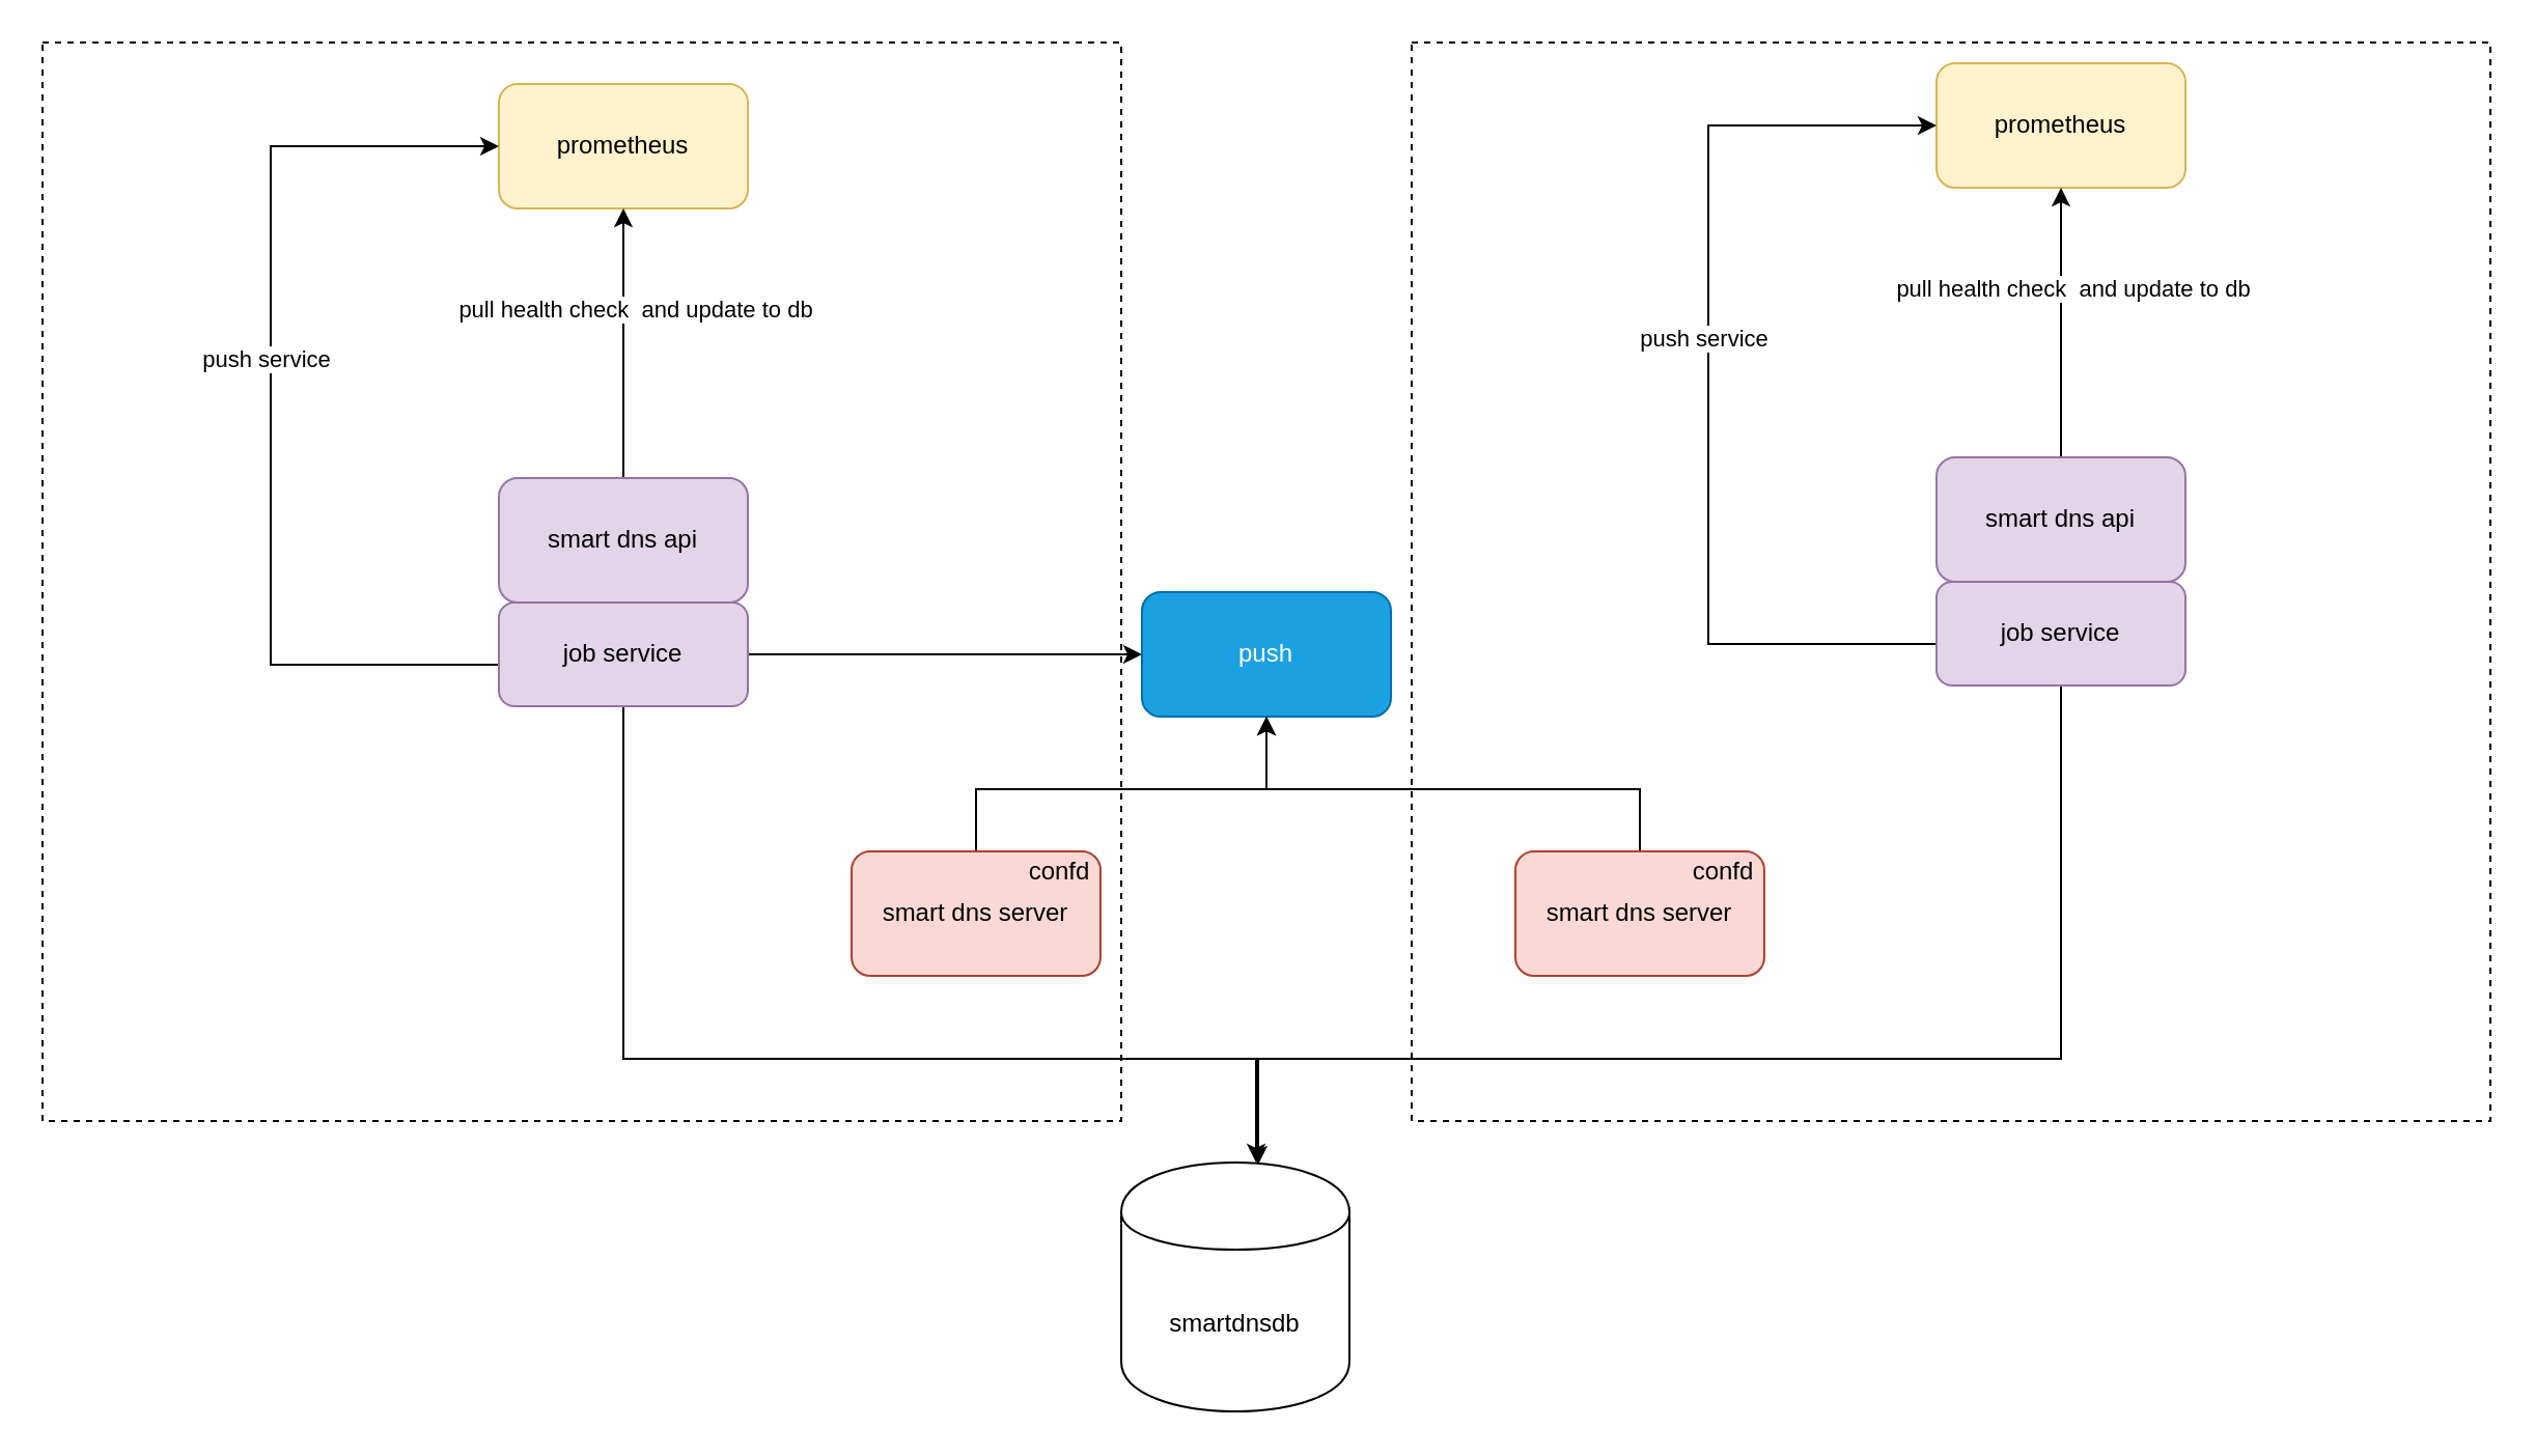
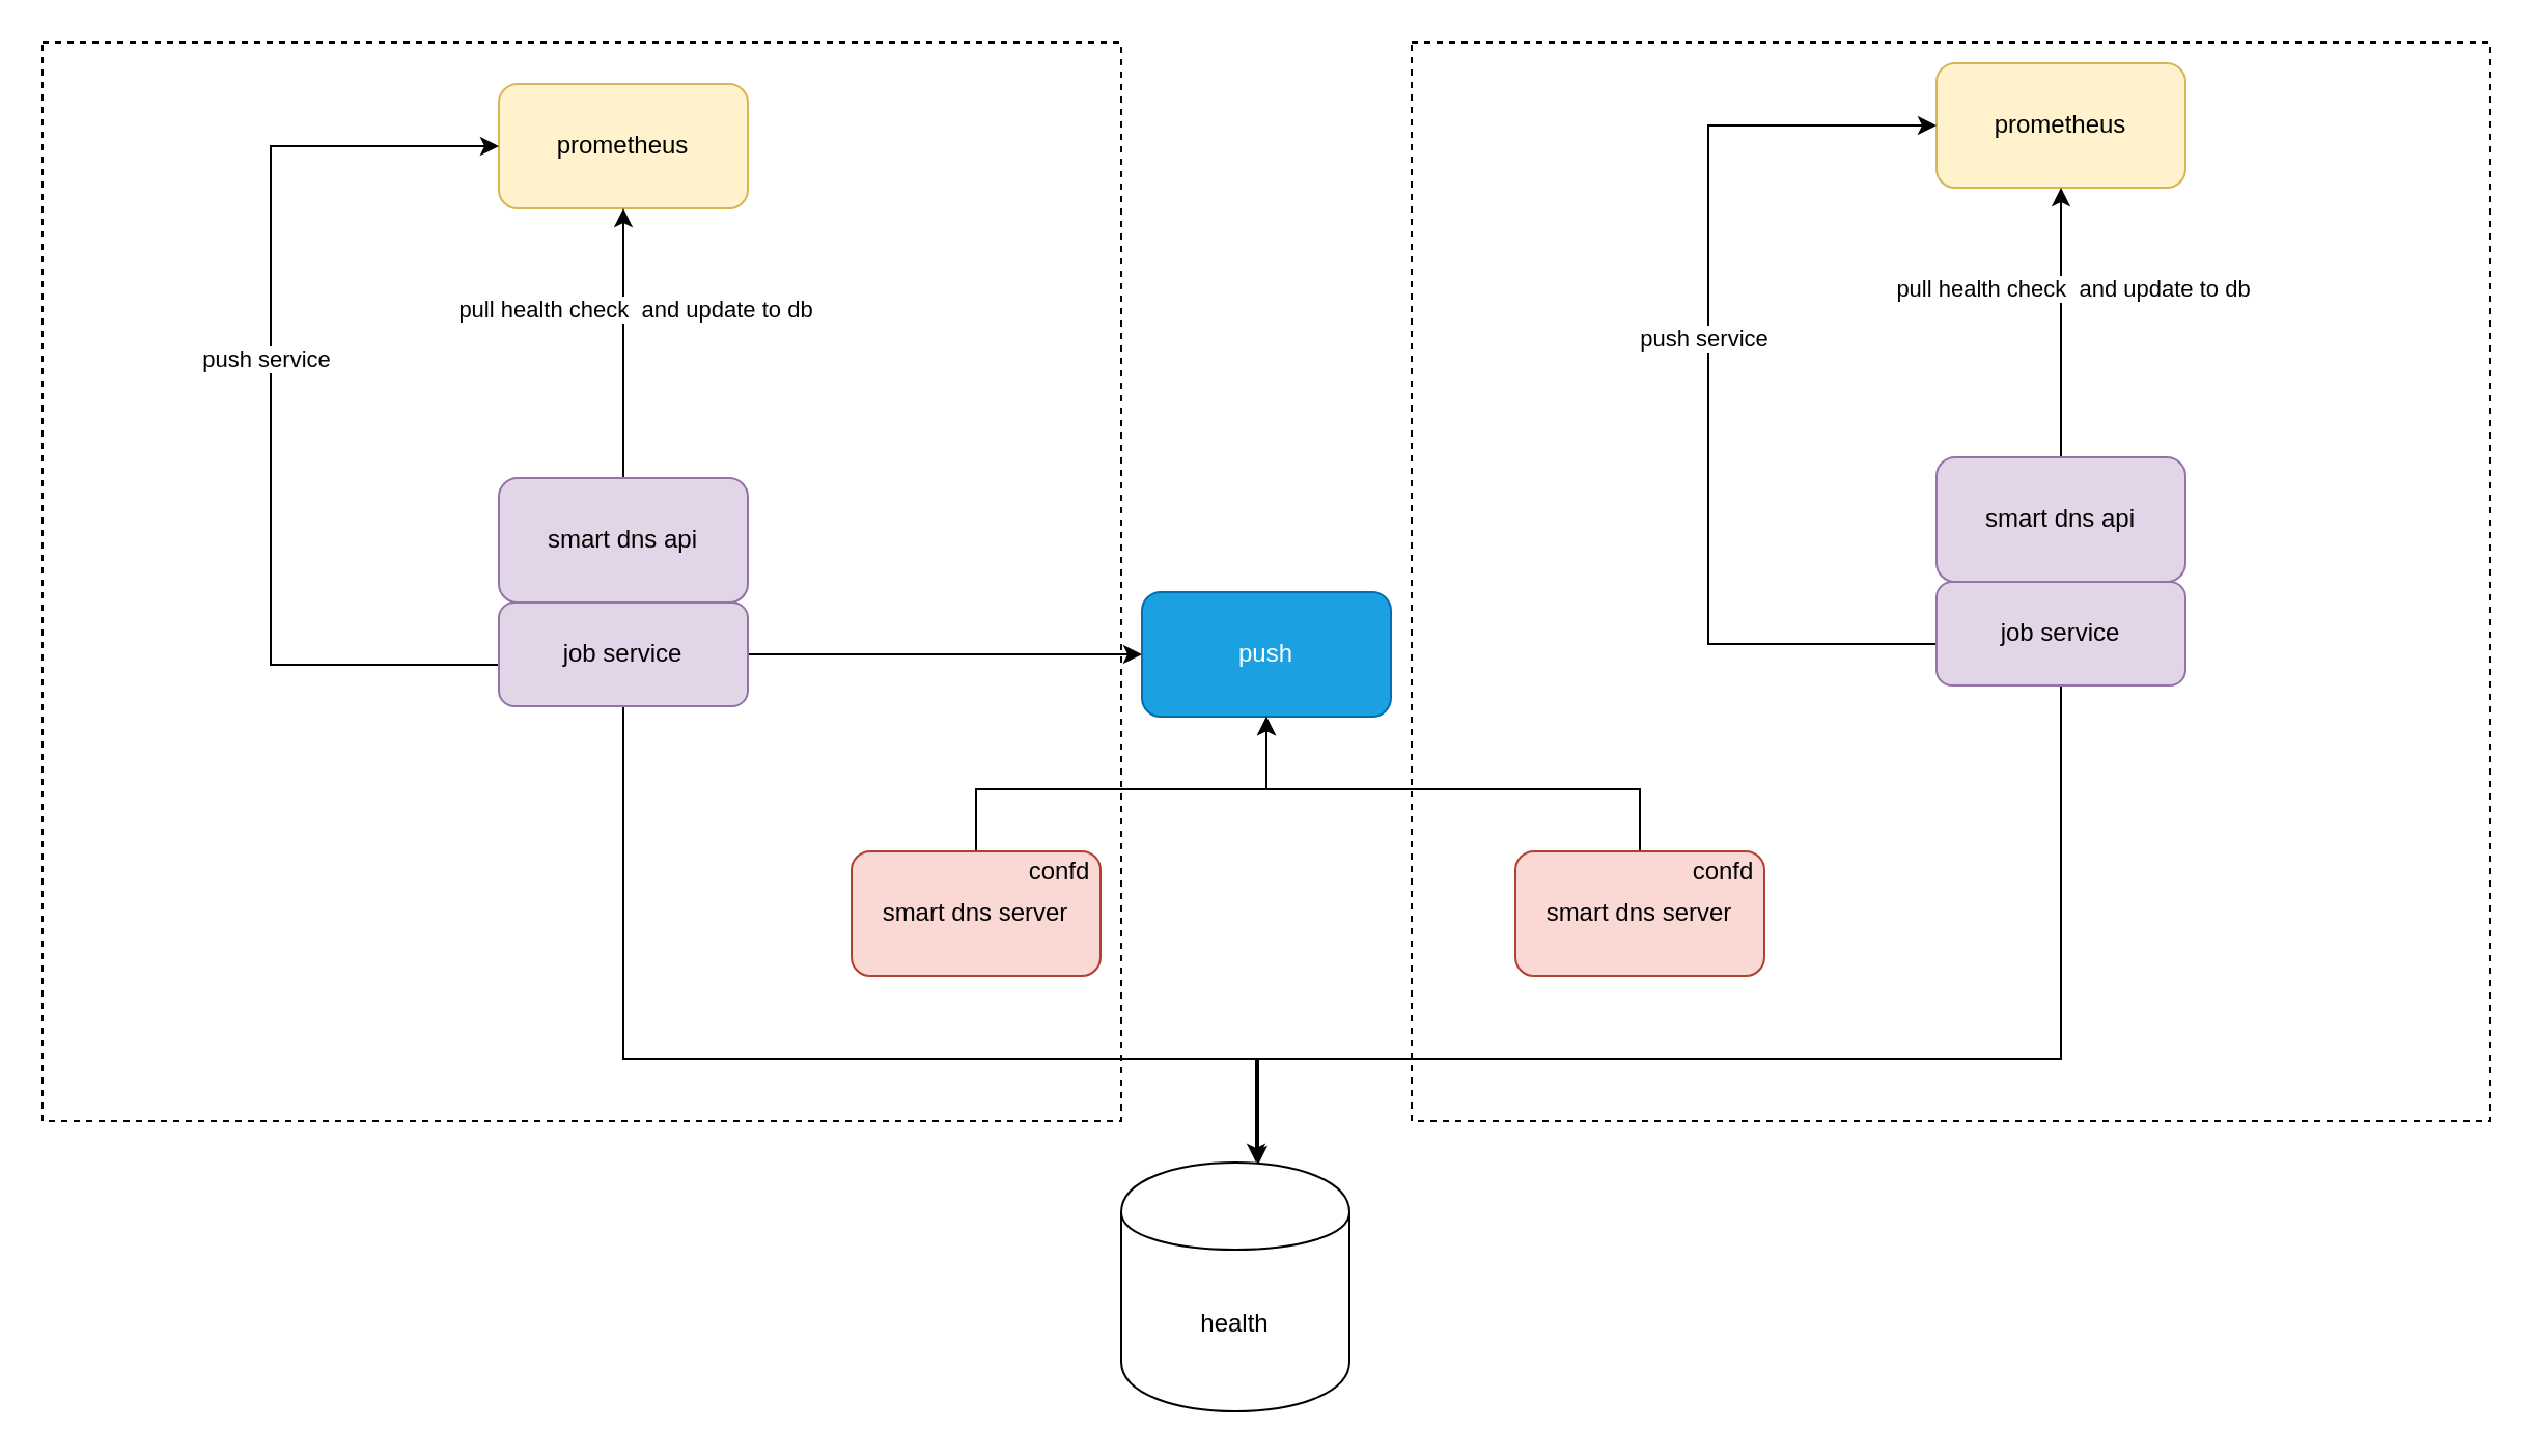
  <mxCell id="0" />
  <mxCell id="1" parent="0" />
  <mxCell id="2" value="" style="whiteSpace=wrap;html=1;aspect=fixed;dashed=1;shadow=0;fillColor=none;" parent="1" vertex="1"><mxGeometry x="680" y="20" width="520" height="520" as="geometry" /></mxCell>
  <mxCell id="3" value="prometheus" style="rounded=1;whiteSpace=wrap;html=1;fillColor=#fff2cc;strokeColor=#d6b656;" parent="1" vertex="1"><mxGeometry x="240" y="40" width="120" height="60" as="geometry" /></mxCell>
  <mxCell id="4" style="edgeStyle=orthogonalEdgeStyle;rounded=0;orthogonalLoop=1;jettySize=auto;html=1;" parent="1" source="6" target="3" edge="1"><mxGeometry relative="1" as="geometry" /></mxCell>
  <mxCell id="5" value="pull health check&amp;nbsp; and update to db" style="edgeLabel;html=1;align=center;verticalAlign=middle;resizable=0;points=[];" parent="4" vertex="1" connectable="0"><mxGeometry x="0.262" y="-5" relative="1" as="geometry"><mxPoint as="offset" /></mxGeometry></mxCell>
  <mxCell id="6" value="smart dns api" style="rounded=1;whiteSpace=wrap;html=1;fillColor=#e1d5e7;strokeColor=#9673a6;" parent="1" vertex="1"><mxGeometry x="240" y="230" width="120" height="60" as="geometry" /></mxCell>
  <mxCell id="7" style="edgeStyle=orthogonalEdgeStyle;rounded=0;orthogonalLoop=1;jettySize=auto;html=1;exitX=0;exitY=0.5;exitDx=0;exitDy=0;entryX=0;entryY=0.5;entryDx=0;entryDy=0;" parent="1" source="11" target="3" edge="1"><mxGeometry relative="1" as="geometry"><Array as="points"><mxPoint x="130" y="320" /><mxPoint x="130" y="70" /></Array></mxGeometry></mxCell>
  <mxCell id="8" value="push service" style="edgeLabel;html=1;align=center;verticalAlign=middle;resizable=0;points=[];" parent="7" vertex="1" connectable="0"><mxGeometry x="0.106" y="3" relative="1" as="geometry"><mxPoint as="offset" /></mxGeometry></mxCell>
  <mxCell id="9" style="edgeStyle=orthogonalEdgeStyle;rounded=0;orthogonalLoop=1;jettySize=auto;html=1;exitX=1;exitY=0.5;exitDx=0;exitDy=0;entryX=0;entryY=0.5;entryDx=0;entryDy=0;" parent="1" source="11" target="12" edge="1"><mxGeometry relative="1" as="geometry" /></mxCell>
  <mxCell id="10" style="edgeStyle=orthogonalEdgeStyle;rounded=0;orthogonalLoop=1;jettySize=auto;html=1;" parent="1" source="11" edge="1"><mxGeometry relative="1" as="geometry"><mxPoint x="605" y="560" as="targetPoint" /><Array as="points"><mxPoint x="300" y="510" /><mxPoint x="605" y="510" /></Array></mxGeometry></mxCell>
  <mxCell id="11" value="job service" style="rounded=1;whiteSpace=wrap;html=1;fillColor=#e1d5e7;strokeColor=#9673a6;" parent="1" vertex="1"><mxGeometry x="240" y="290" width="120" height="50" as="geometry" /></mxCell>
  <mxCell id="12" value="push" style="rounded=1;whiteSpace=wrap;html=1;fillColor=#1ba1e2;strokeColor=#006EAF;fontColor=#ffffff;" parent="1" vertex="1"><mxGeometry x="550" y="285" width="120" height="60" as="geometry" /></mxCell>
  <mxCell id="13" style="edgeStyle=orthogonalEdgeStyle;rounded=0;orthogonalLoop=1;jettySize=auto;html=1;exitX=0.5;exitY=0;exitDx=0;exitDy=0;" parent="1" source="14" target="12" edge="1"><mxGeometry relative="1" as="geometry"><Array as="points"><mxPoint x="470" y="380" /><mxPoint x="610" y="380" /></Array></mxGeometry></mxCell>
  <mxCell id="14" value="smart dns server" style="rounded=1;whiteSpace=wrap;html=1;fillColor=#fad9d5;strokeColor=#ae4132;" parent="1" vertex="1"><mxGeometry x="410" y="410" width="120" height="60" as="geometry" /></mxCell>
  <mxCell id="15" value="confd" style="text;html=1;align=center;verticalAlign=middle;resizable=0;points=[];autosize=1;" parent="1" vertex="1"><mxGeometry x="490" y="410" width="40" height="20" as="geometry" /></mxCell>
- <mxCell id="16" value="smartdnsdb" style="shape=cylinder;whiteSpace=wrap;html=1;boundedLbl=1;backgroundOutline=1;" parent="1" vertex="1"><mxGeometry x="540" y="560" width="110" height="120" as="geometry" /></mxCell>
+ <mxCell id="16" value="health" style="shape=cylinder;whiteSpace=wrap;html=1;boundedLbl=1;backgroundOutline=1;" parent="1" vertex="1"><mxGeometry x="540" y="560" width="110" height="120" as="geometry" /></mxCell>
  <mxCell id="17" value="prometheus" style="rounded=1;whiteSpace=wrap;html=1;fillColor=#fff2cc;strokeColor=#d6b656;" parent="1" vertex="1"><mxGeometry x="933" y="30" width="120" height="60" as="geometry" /></mxCell>
  <mxCell id="18" style="edgeStyle=orthogonalEdgeStyle;rounded=0;orthogonalLoop=1;jettySize=auto;html=1;" parent="1" source="20" target="17" edge="1"><mxGeometry relative="1" as="geometry" /></mxCell>
  <mxCell id="19" value="pull health check&amp;nbsp; and update to db" style="edgeLabel;html=1;align=center;verticalAlign=middle;resizable=0;points=[];" parent="18" vertex="1" connectable="0"><mxGeometry x="0.262" y="-5" relative="1" as="geometry"><mxPoint as="offset" /></mxGeometry></mxCell>
  <mxCell id="20" value="smart dns api" style="rounded=1;whiteSpace=wrap;html=1;fillColor=#e1d5e7;strokeColor=#9673a6;" parent="1" vertex="1"><mxGeometry x="933" y="220" width="120" height="60" as="geometry" /></mxCell>
  <mxCell id="21" style="edgeStyle=orthogonalEdgeStyle;rounded=0;orthogonalLoop=1;jettySize=auto;html=1;exitX=0;exitY=0.5;exitDx=0;exitDy=0;entryX=0;entryY=0.5;entryDx=0;entryDy=0;" parent="1" source="24" target="17" edge="1"><mxGeometry relative="1" as="geometry"><Array as="points"><mxPoint x="823" y="310" /><mxPoint x="823" y="60" /></Array></mxGeometry></mxCell>
  <mxCell id="22" value="push service" style="edgeLabel;html=1;align=center;verticalAlign=middle;resizable=0;points=[];" parent="21" vertex="1" connectable="0"><mxGeometry x="0.106" y="3" relative="1" as="geometry"><mxPoint as="offset" /></mxGeometry></mxCell>
  <mxCell id="23" style="edgeStyle=orthogonalEdgeStyle;rounded=0;orthogonalLoop=1;jettySize=auto;html=1;entryX=0.6;entryY=0.008;entryDx=0;entryDy=0;entryPerimeter=0;" parent="1" source="24" target="16" edge="1"><mxGeometry relative="1" as="geometry"><Array as="points"><mxPoint x="993" y="510" /><mxPoint x="606" y="510" /></Array></mxGeometry></mxCell>
  <mxCell id="24" value="job service" style="rounded=1;whiteSpace=wrap;html=1;fillColor=#e1d5e7;strokeColor=#9673a6;" parent="1" vertex="1"><mxGeometry x="933" y="280" width="120" height="50" as="geometry" /></mxCell>
  <mxCell id="25" style="edgeStyle=orthogonalEdgeStyle;rounded=0;orthogonalLoop=1;jettySize=auto;html=1;entryX=0.5;entryY=1;entryDx=0;entryDy=0;exitX=0.5;exitY=0;exitDx=0;exitDy=0;" parent="1" source="26" target="12" edge="1"><mxGeometry relative="1" as="geometry"><mxPoint x="660" y="350" as="targetPoint" /><Array as="points"><mxPoint x="790" y="380" /><mxPoint x="610" y="380" /></Array></mxGeometry></mxCell>
  <mxCell id="26" value="smart dns server" style="rounded=1;whiteSpace=wrap;html=1;fillColor=#fad9d5;strokeColor=#ae4132;" parent="1" vertex="1"><mxGeometry x="730" y="410" width="120" height="60" as="geometry" /></mxCell>
  <mxCell id="27" value="confd" style="text;html=1;align=center;verticalAlign=middle;resizable=0;points=[];autosize=1;" parent="1" vertex="1"><mxGeometry x="810" y="410" width="40" height="20" as="geometry" /></mxCell>
  <mxCell id="28" value="" style="whiteSpace=wrap;html=1;aspect=fixed;dashed=1;shadow=0;fillColor=none;" parent="1" vertex="1"><mxGeometry x="20" y="20" width="520" height="520" as="geometry" /></mxCell>
